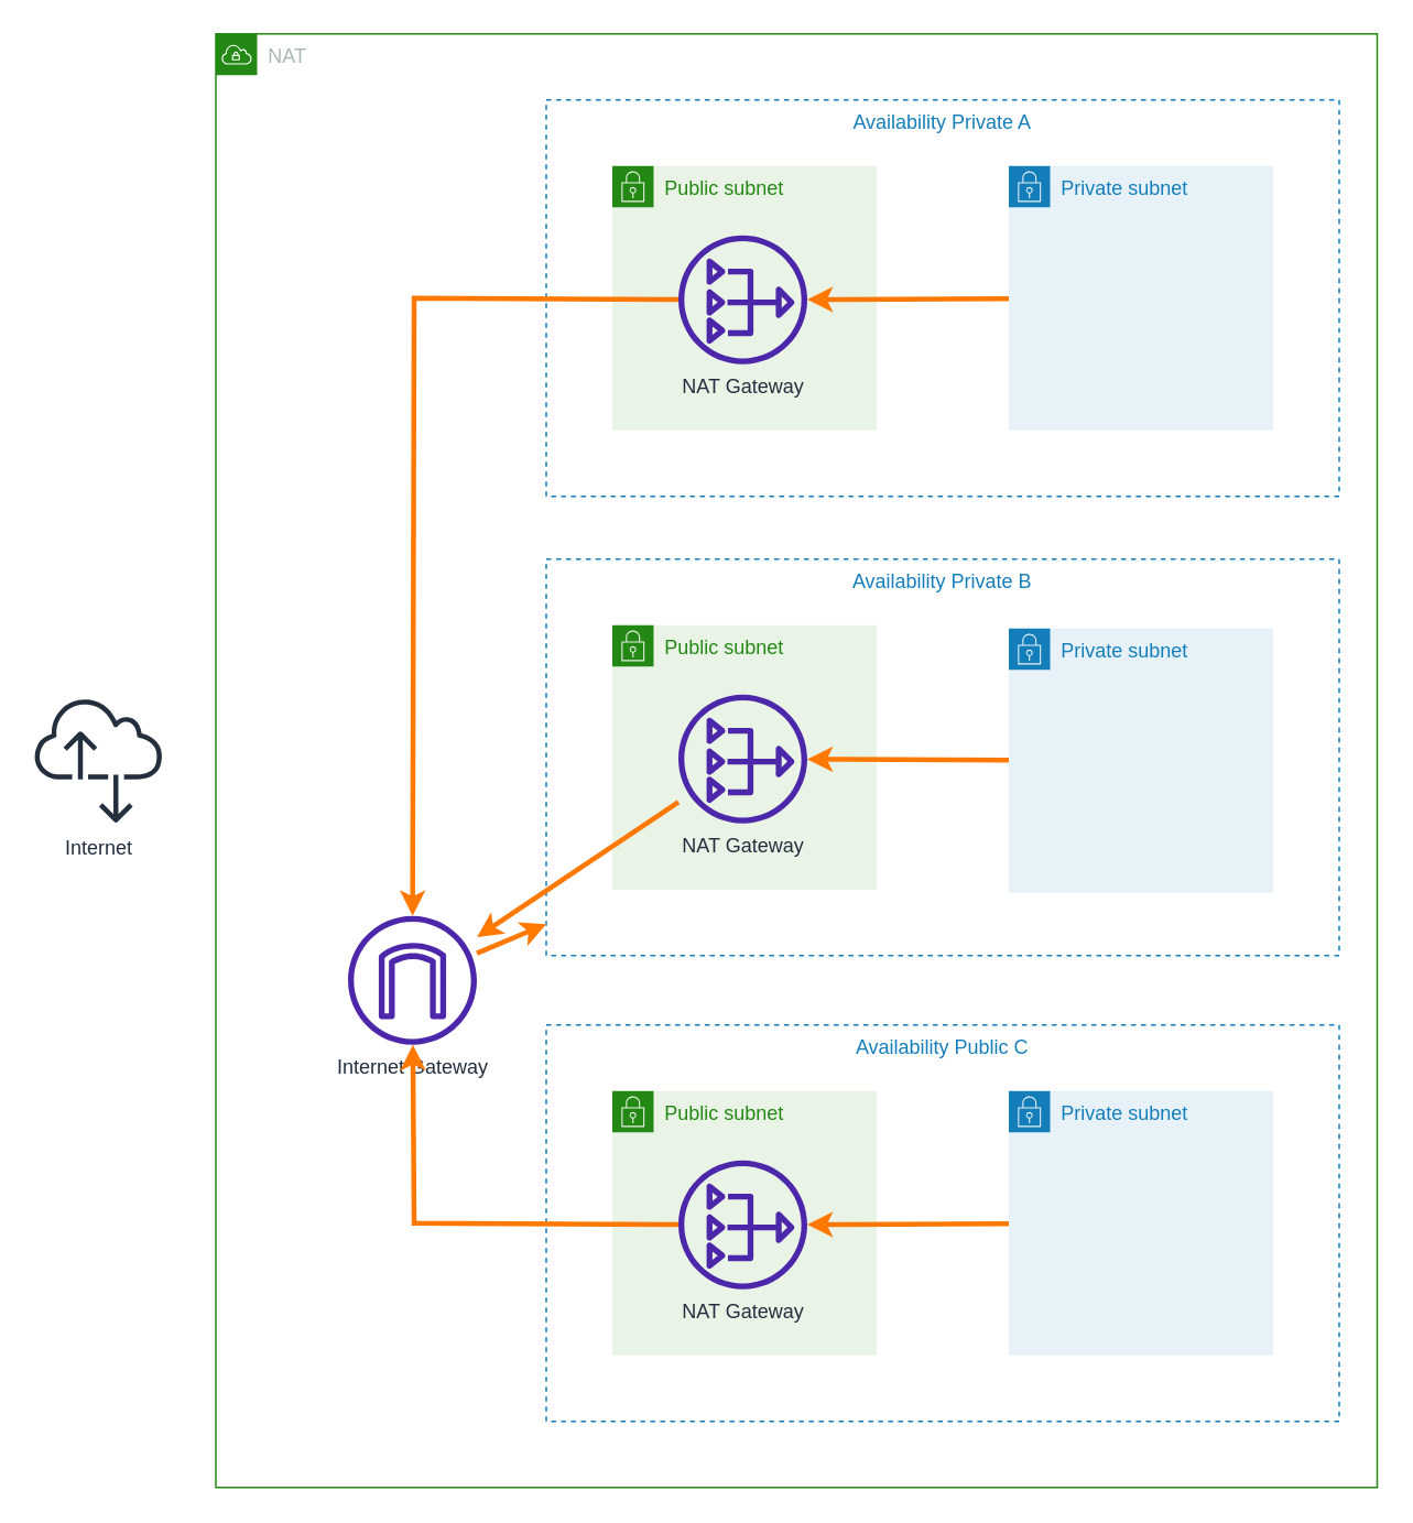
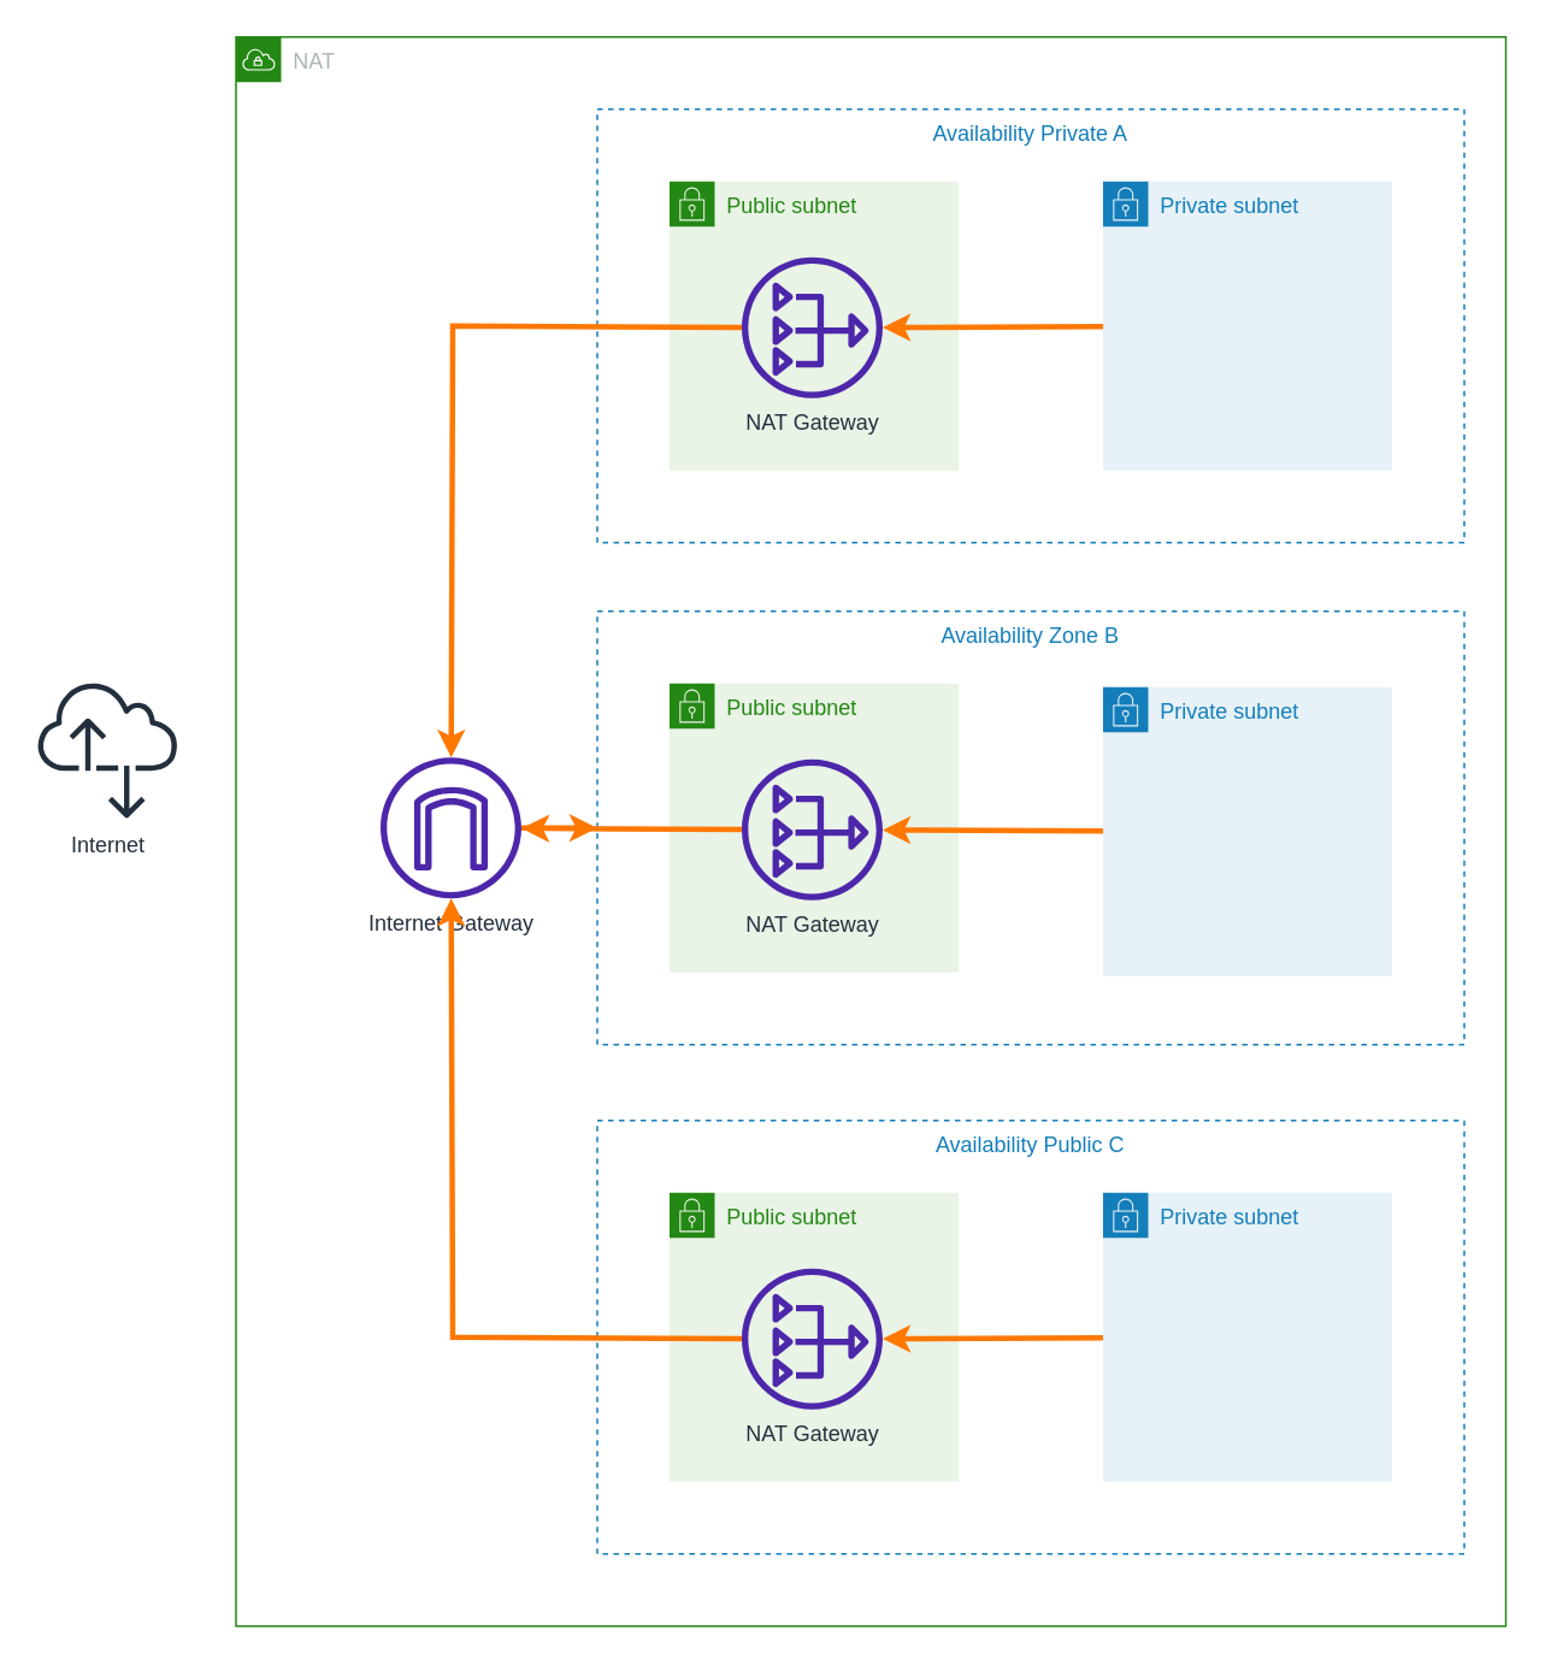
  <mxCell id="0" />
  <mxCell id="1" parent="0" />
  <mxCell id="2" value="NAT" style="points=[[0,0],[0.25,0],[0.5,0],[0.75,0],[1,0],[1,0.25],[1,0.5],[1,0.75],[1,1],[0.75,1],[0.5,1],[0.25,1],[0,1],[0,0.75],[0,0.5],[0,0.25]];outlineConnect=0;gradientColor=none;html=1;whiteSpace=wrap;fontSize=12;fontStyle=0;container=1;pointerEvents=0;collapsible=0;recursiveResize=0;shape=mxgraph.aws4.group;grIcon=mxgraph.aws4.group_vpc;strokeColor=#248814;fillColor=none;verticalAlign=top;align=left;spacingLeft=30;fontColor=#AAB7B8;dashed=0;" parent="1" vertex="1"><mxGeometry x="130" y="20" width="703" height="880" as="geometry" /></mxCell>
- <mxCell id="3" value="Availability Private B" style="fillColor=none;strokeColor=#147EBA;dashed=1;verticalAlign=top;fontStyle=0;fontColor=#147EBA;" parent="2" vertex="1"><mxGeometry x="200" y="318" width="480" height="240" as="geometry" /></mxCell>
+ <mxCell id="3" value="Availability Zone B" style="fillColor=none;strokeColor=#147EBA;dashed=1;verticalAlign=top;fontStyle=0;fontColor=#147EBA;" parent="2" vertex="1"><mxGeometry x="200" y="318" width="480" height="240" as="geometry" /></mxCell>
  <mxCell id="4" value="Availability Private A" style="fillColor=none;strokeColor=#147EBA;dashed=1;verticalAlign=top;fontStyle=0;fontColor=#147EBA;" parent="2" vertex="1"><mxGeometry x="200" y="40" width="480" height="240" as="geometry" /></mxCell>
- <mxCell id="5" value="&lt;div&gt;Internet Gateway&lt;/div&gt;&lt;div&gt;&lt;br&gt;&lt;/div&gt;" style="sketch=0;outlineConnect=0;fontColor=#232F3E;gradientColor=none;fillColor=#4D27AA;strokeColor=none;dashed=0;verticalLabelPosition=bottom;verticalAlign=top;align=center;html=1;fontSize=12;fontStyle=0;aspect=fixed;pointerEvents=1;shape=mxgraph.aws4.internet_gateway;" parent="2" vertex="1"><mxGeometry x="80" y="534" width="78" height="78" as="geometry" /></mxCell>
+ <mxCell id="5" value="&lt;div&gt;Internet Gateway&lt;/div&gt;&lt;div&gt;&lt;br&gt;&lt;/div&gt;" style="sketch=0;outlineConnect=0;fontColor=#232F3E;gradientColor=none;fillColor=#4D27AA;strokeColor=none;dashed=0;verticalLabelPosition=bottom;verticalAlign=top;align=center;html=1;fontSize=12;fontStyle=0;aspect=fixed;pointerEvents=1;shape=mxgraph.aws4.internet_gateway;" parent="2" vertex="1"><mxGeometry x="80" y="399" width="78" height="78" as="geometry" /></mxCell>
  <mxCell id="6" value="Private subnet" style="points=[[0,0],[0.25,0],[0.5,0],[0.75,0],[1,0],[1,0.25],[1,0.5],[1,0.75],[1,1],[0.75,1],[0.5,1],[0.25,1],[0,1],[0,0.75],[0,0.5],[0,0.25]];outlineConnect=0;gradientColor=none;html=1;whiteSpace=wrap;fontSize=12;fontStyle=0;container=1;pointerEvents=0;collapsible=0;recursiveResize=0;shape=mxgraph.aws4.group;grIcon=mxgraph.aws4.group_security_group;grStroke=0;strokeColor=#147EBA;fillColor=#E6F2F8;verticalAlign=top;align=left;spacingLeft=30;fontColor=#147EBA;dashed=0;" parent="2" vertex="1"><mxGeometry x="480" y="80" width="160" height="160" as="geometry" /></mxCell>
  <mxCell id="7" value="Public subnet" style="points=[[0,0],[0.25,0],[0.5,0],[0.75,0],[1,0],[1,0.25],[1,0.5],[1,0.75],[1,1],[0.75,1],[0.5,1],[0.25,1],[0,1],[0,0.75],[0,0.5],[0,0.25]];outlineConnect=0;gradientColor=none;html=1;whiteSpace=wrap;fontSize=12;fontStyle=0;container=1;pointerEvents=0;collapsible=0;recursiveResize=0;shape=mxgraph.aws4.group;grIcon=mxgraph.aws4.group_security_group;grStroke=0;strokeColor=#248814;fillColor=#E9F3E6;verticalAlign=top;align=left;spacingLeft=30;fontColor=#248814;dashed=0;" parent="2" vertex="1"><mxGeometry x="240" y="80" width="160" height="160" as="geometry" /></mxCell>
  <mxCell id="8" value="&lt;div&gt;NAT Gateway&lt;/div&gt;" style="sketch=0;outlineConnect=0;fontColor=#232F3E;gradientColor=none;fillColor=#4D27AA;strokeColor=none;dashed=0;verticalLabelPosition=bottom;verticalAlign=top;align=center;html=1;fontSize=12;fontStyle=0;aspect=fixed;pointerEvents=1;shape=mxgraph.aws4.nat_gateway;" parent="7" vertex="1"><mxGeometry x="40" y="42" width="78" height="78" as="geometry" /></mxCell>
  <mxCell id="9" value="Public subnet" style="points=[[0,0],[0.25,0],[0.5,0],[0.75,0],[1,0],[1,0.25],[1,0.5],[1,0.75],[1,1],[0.75,1],[0.5,1],[0.25,1],[0,1],[0,0.75],[0,0.5],[0,0.25]];outlineConnect=0;gradientColor=none;html=1;whiteSpace=wrap;fontSize=12;fontStyle=0;container=1;pointerEvents=0;collapsible=0;recursiveResize=0;shape=mxgraph.aws4.group;grIcon=mxgraph.aws4.group_security_group;grStroke=0;strokeColor=#248814;fillColor=#E9F3E6;verticalAlign=top;align=left;spacingLeft=30;fontColor=#248814;dashed=0;" parent="2" vertex="1"><mxGeometry x="240" y="358" width="160" height="160" as="geometry" /></mxCell>
  <mxCell id="10" value="&lt;div&gt;NAT Gateway&lt;/div&gt;" style="sketch=0;outlineConnect=0;fontColor=#232F3E;gradientColor=none;fillColor=#4D27AA;strokeColor=none;dashed=0;verticalLabelPosition=bottom;verticalAlign=top;align=center;html=1;fontSize=12;fontStyle=0;aspect=fixed;pointerEvents=1;shape=mxgraph.aws4.nat_gateway;" parent="9" vertex="1"><mxGeometry x="40" y="42" width="78" height="78" as="geometry" /></mxCell>
  <mxCell id="11" value="Private subnet" style="points=[[0,0],[0.25,0],[0.5,0],[0.75,0],[1,0],[1,0.25],[1,0.5],[1,0.75],[1,1],[0.75,1],[0.5,1],[0.25,1],[0,1],[0,0.75],[0,0.5],[0,0.25]];outlineConnect=0;gradientColor=none;html=1;whiteSpace=wrap;fontSize=12;fontStyle=0;container=1;pointerEvents=0;collapsible=0;recursiveResize=0;shape=mxgraph.aws4.group;grIcon=mxgraph.aws4.group_security_group;grStroke=0;strokeColor=#147EBA;fillColor=#E6F2F8;verticalAlign=top;align=left;spacingLeft=30;fontColor=#147EBA;dashed=0;" parent="2" vertex="1"><mxGeometry x="480" y="360" width="160" height="160" as="geometry" /></mxCell>
  <mxCell id="12" value="Availability Public C" style="fillColor=none;strokeColor=#147EBA;dashed=1;verticalAlign=top;fontStyle=0;fontColor=#147EBA;" parent="2" vertex="1"><mxGeometry x="200" y="600" width="480" height="240" as="geometry" /></mxCell>
  <mxCell id="13" value="Public subnet" style="points=[[0,0],[0.25,0],[0.5,0],[0.75,0],[1,0],[1,0.25],[1,0.5],[1,0.75],[1,1],[0.75,1],[0.5,1],[0.25,1],[0,1],[0,0.75],[0,0.5],[0,0.25]];outlineConnect=0;gradientColor=none;html=1;whiteSpace=wrap;fontSize=12;fontStyle=0;container=1;pointerEvents=0;collapsible=0;recursiveResize=0;shape=mxgraph.aws4.group;grIcon=mxgraph.aws4.group_security_group;grStroke=0;strokeColor=#248814;fillColor=#E9F3E6;verticalAlign=top;align=left;spacingLeft=30;fontColor=#248814;dashed=0;" parent="2" vertex="1"><mxGeometry x="240" y="640" width="160" height="160" as="geometry" /></mxCell>
  <mxCell id="14" value="&lt;div&gt;NAT Gateway&lt;/div&gt;" style="sketch=0;outlineConnect=0;fontColor=#232F3E;gradientColor=none;fillColor=#4D27AA;strokeColor=none;dashed=0;verticalLabelPosition=bottom;verticalAlign=top;align=center;html=1;fontSize=12;fontStyle=0;aspect=fixed;pointerEvents=1;shape=mxgraph.aws4.nat_gateway;" parent="13" vertex="1"><mxGeometry x="40" y="42" width="78" height="78" as="geometry" /></mxCell>
  <mxCell id="15" value="Private subnet" style="points=[[0,0],[0.25,0],[0.5,0],[0.75,0],[1,0],[1,0.25],[1,0.5],[1,0.75],[1,1],[0.75,1],[0.5,1],[0.25,1],[0,1],[0,0.75],[0,0.5],[0,0.25]];outlineConnect=0;gradientColor=none;html=1;whiteSpace=wrap;fontSize=12;fontStyle=0;container=1;pointerEvents=0;collapsible=0;recursiveResize=0;shape=mxgraph.aws4.group;grIcon=mxgraph.aws4.group_security_group;grStroke=0;strokeColor=#147EBA;fillColor=#E6F2F8;verticalAlign=top;align=left;spacingLeft=30;fontColor=#147EBA;dashed=0;" parent="2" vertex="1"><mxGeometry x="480" y="640" width="160" height="160" as="geometry" /></mxCell>
  <mxCell id="16" value="" style="endArrow=classic;html=1;rounded=0;strokeColor=#ff7800;strokeWidth=3;" parent="2" source="15" target="14" edge="1"><mxGeometry width="50" height="50" relative="1" as="geometry"><mxPoint x="260" y="570" as="sourcePoint" /><mxPoint x="310" y="520" as="targetPoint" /></mxGeometry></mxCell>
  <mxCell id="17" value="" style="endArrow=classic;html=1;rounded=0;strokeColor=#ff7800;strokeWidth=3;" parent="2" source="11" target="10" edge="1"><mxGeometry width="50" height="50" relative="1" as="geometry"><mxPoint x="501" y="450.002" as="sourcePoint" /><mxPoint x="379" y="450.508" as="targetPoint" /></mxGeometry></mxCell>
  <mxCell id="18" value="" style="endArrow=classic;html=1;rounded=0;strokeColor=#ff7800;strokeWidth=3;" parent="2" source="6" target="8" edge="1"><mxGeometry width="50" height="50" relative="1" as="geometry"><mxPoint x="522" y="200.002" as="sourcePoint" /><mxPoint x="400" y="200.508" as="targetPoint" /></mxGeometry></mxCell>
  <mxCell id="19" value="" style="endArrow=classic;html=1;rounded=0;strokeColor=#ff7800;strokeWidth=3;" parent="2" source="14" target="5" edge="1"><mxGeometry width="50" height="50" relative="1" as="geometry"><mxPoint x="222" y="710.508" as="sourcePoint" /><mxPoint x="100" y="710.002" as="targetPoint" /><Array as="points"><mxPoint x="120" y="720" /></Array></mxGeometry></mxCell>
  <mxCell id="20" value="" style="endArrow=classic;html=1;rounded=0;strokeColor=#ff7800;strokeWidth=3;" parent="2" source="10" target="5" edge="1"><mxGeometry width="50" height="50" relative="1" as="geometry"><mxPoint x="212" y="370.508" as="sourcePoint" /><mxPoint x="90" y="370.002" as="targetPoint" /></mxGeometry></mxCell>
  <mxCell id="21" value="" style="endArrow=classic;html=1;rounded=0;strokeColor=#ff7800;strokeWidth=3;" parent="2" source="8" target="5" edge="1"><mxGeometry width="50" height="50" relative="1" as="geometry"><mxPoint x="192" y="230.678" as="sourcePoint" /><mxPoint x="30" y="230.002" as="targetPoint" /><Array as="points"><mxPoint x="120" y="160" /></Array></mxGeometry></mxCell>
- <mxCell id="22" value="&lt;div&gt;Internet&lt;/div&gt;" style="sketch=0;outlineConnect=0;fontColor=#232F3E;gradientColor=none;fillColor=#232F3D;strokeColor=none;dashed=0;verticalLabelPosition=bottom;verticalAlign=top;align=center;html=1;fontSize=12;fontStyle=0;aspect=fixed;pointerEvents=1;shape=mxgraph.aws4.internet_alt2;" parent="1" vertex="1"><mxGeometry x="20" y="421" width="78" height="78" as="geometry" /></mxCell>
+ <mxCell id="22" value="&lt;div&gt;Internet&lt;/div&gt;" style="sketch=0;outlineConnect=0;fontColor=#232F3E;gradientColor=none;fillColor=#232F3D;strokeColor=none;dashed=0;verticalLabelPosition=bottom;verticalAlign=top;align=center;html=1;fontSize=12;fontStyle=0;aspect=fixed;pointerEvents=1;shape=mxgraph.aws4.internet_alt2;" parent="1" vertex="1"><mxGeometry x="20" y="376" width="78" height="78" as="geometry" /></mxCell>
  <mxCell id="23" value="" style="endArrow=classic;html=1;rounded=0;strokeColor=#ff7800;strokeWidth=3;" parent="1" source="5" target="3" edge="1"><mxGeometry width="50" height="50" relative="1" as="geometry"><mxPoint x="210" y="497.605" as="sourcePoint" /><mxPoint x="88" y="496.995" as="targetPoint" /></mxGeometry></mxCell>
